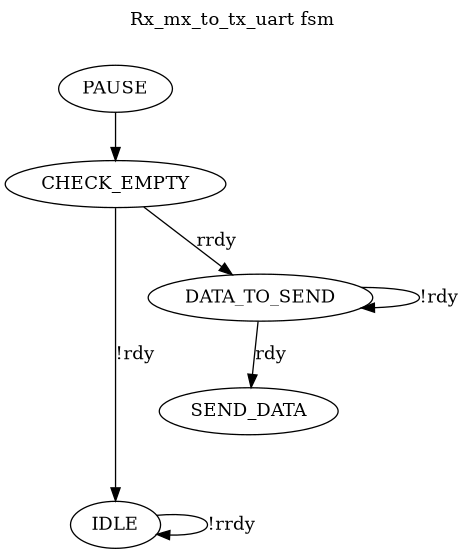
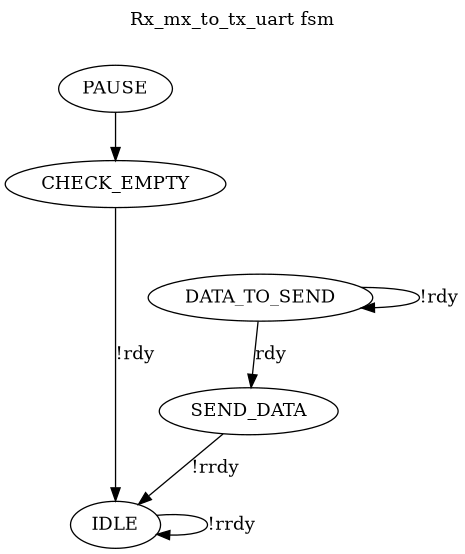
  digraph {
    label="Rx_mx_to_tx_uart fsm"
    labelloc=t
    nodesep=0.5
    IDLE
    DATA_TO_SEND
    SEND_DATA
    PAUSE
    CHECK_EMPTY
    IDLE -> IDLE [label="!rrdy"]
    DATA_TO_SEND -> DATA_TO_SEND [label="!rdy"]
    DATA_TO_SEND -> SEND_DATA [label=rdy]
+   SEND_DATA -> IDLE [label="!rrdy"]
    PAUSE -> CHECK_EMPTY
    CHECK_EMPTY -> IDLE [label="!rdy"]
-   CHECK_EMPTY -> DATA_TO_SEND [label=rrdy]
  }
